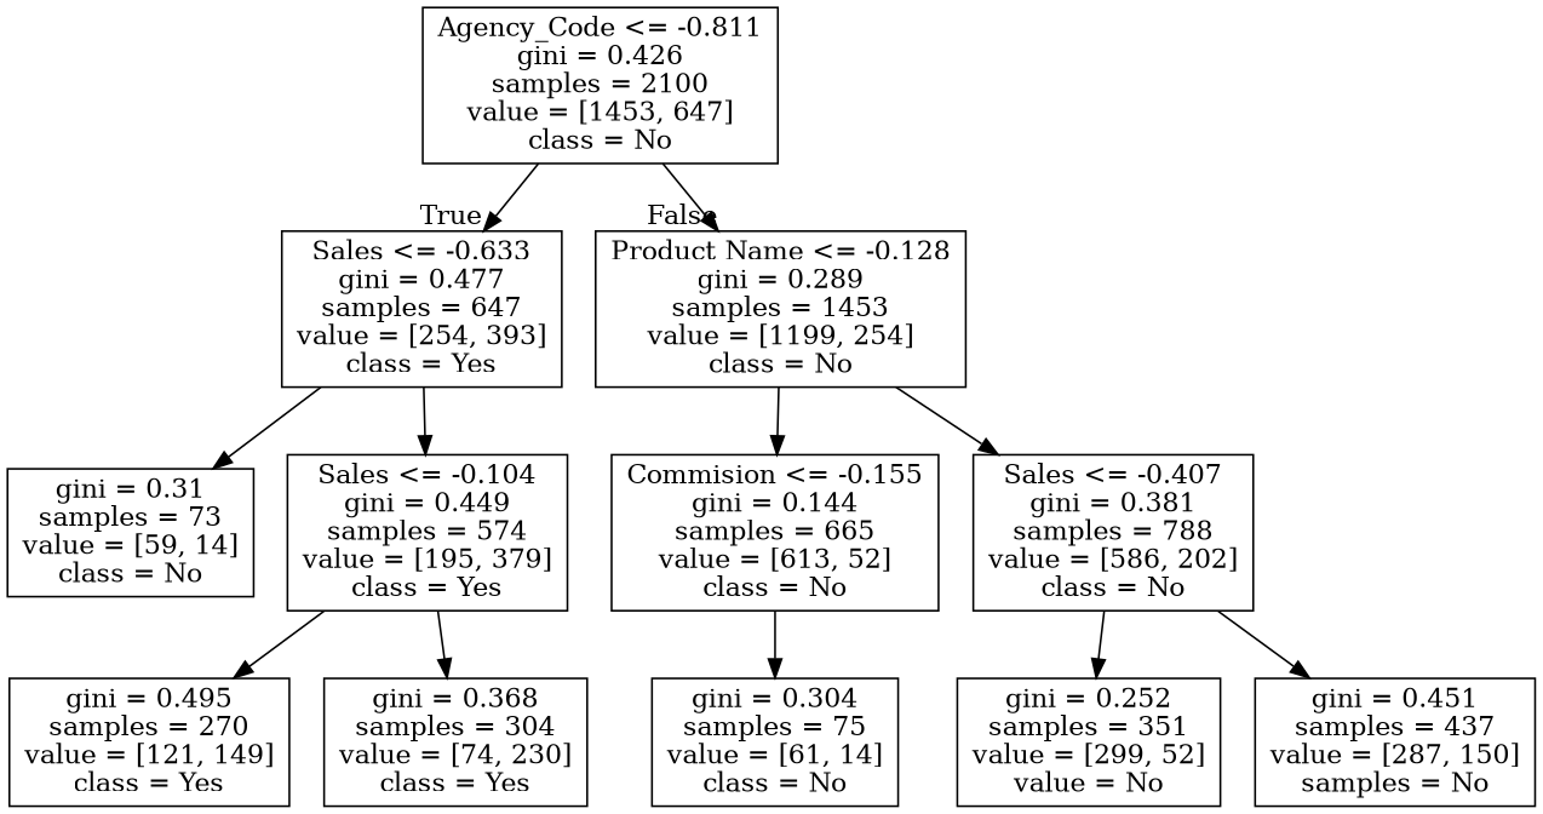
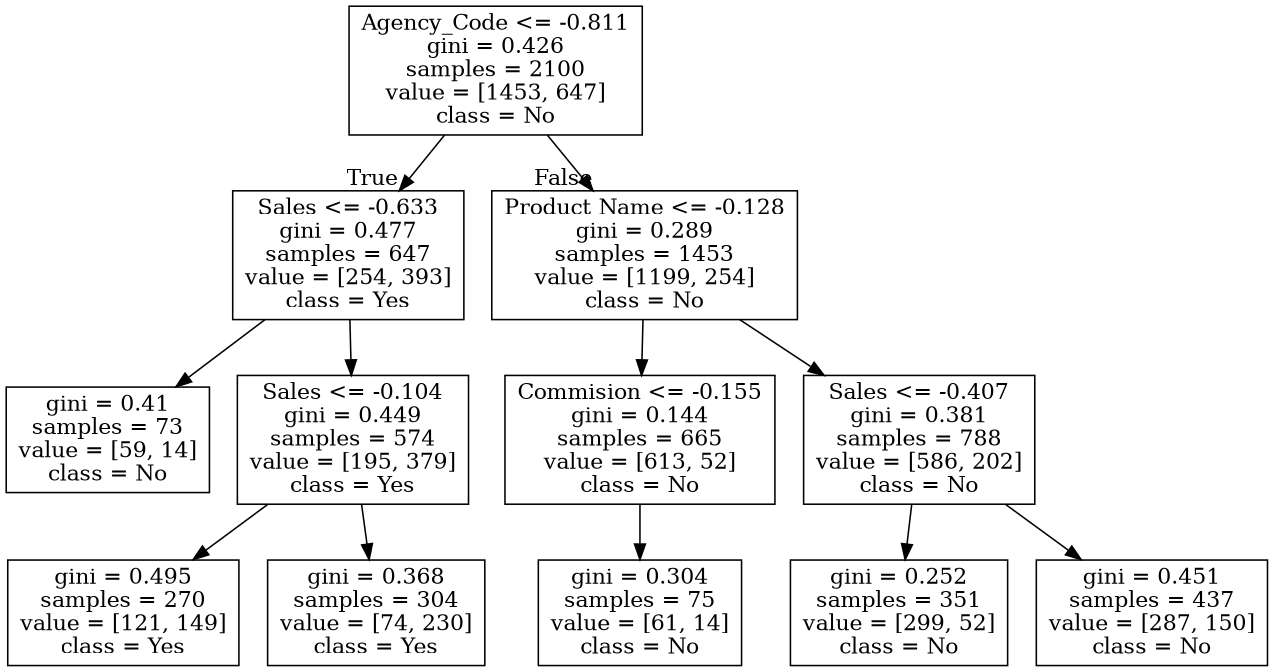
  digraph {
    node [shape=box]
    n1 [label="Agency_Code <= -0.811\ngini = 0.426\nsamples = 2100\nvalue = [1453, 647]\nclass = No"]
    n2 [label="Sales <= -0.633\ngini = 0.477\nsamples = 647\nvalue = [254, 393]\nclass = Yes"]
    n3 [label="Product Name <= -0.128\ngini = 0.289\nsamples = 1453\nvalue = [1199, 254]\nclass = No"]
-   n4 [label="gini = 0.31\nsamples = 73\nvalue = [59, 14]\nclass = No"]
+   n4 [label="gini = 0.41\nsamples = 73\nvalue = [59, 14]\nclass = No"]
    n5 [label="Sales <= -0.104\ngini = 0.449\nsamples = 574\nvalue = [195, 379]\nclass = Yes"]
    n6 [label="Commision <= -0.155\ngini = 0.144\nsamples = 665\nvalue = [613, 52]\nclass = No"]
    n7 [label="Sales <= -0.407\ngini = 0.381\nsamples = 788\nvalue = [586, 202]\nclass = No"]
    n8 [label="gini = 0.495\nsamples = 270\nvalue = [121, 149]\nclass = Yes"]
    n9 [label="gini = 0.368\nsamples = 304\nvalue = [74, 230]\nclass = Yes"]
    n10 [label="gini = 0.304\nsamples = 75\nvalue = [61, 14]\nclass = No"]
-   n11 [label="gini = 0.252\nsamples = 351\nvalue = [299, 52]\nvalue = No"]
-   n12 [label="gini = 0.451\nsamples = 437\nvalue = [287, 150]\nsamples = No"]
+   n11 [label="gini = 0.252\nsamples = 351\nvalue = [299, 52]\nclass = No"]
+   n12 [label="gini = 0.451\nsamples = 437\nvalue = [287, 150]\nclass = No"]
    n1 -> n2 [headlabel=True labelangle=45 labeldistance=2.5]
    n1 -> n3 [headlabel=False labelangle=-45 labeldistance=2.5]
    n2 -> n4
    n2 -> n5
    n3 -> n6
    n3 -> n7
    n5 -> n8
    n5 -> n9
    n6 -> n10
    n7 -> n11
    n7 -> n12
  }
